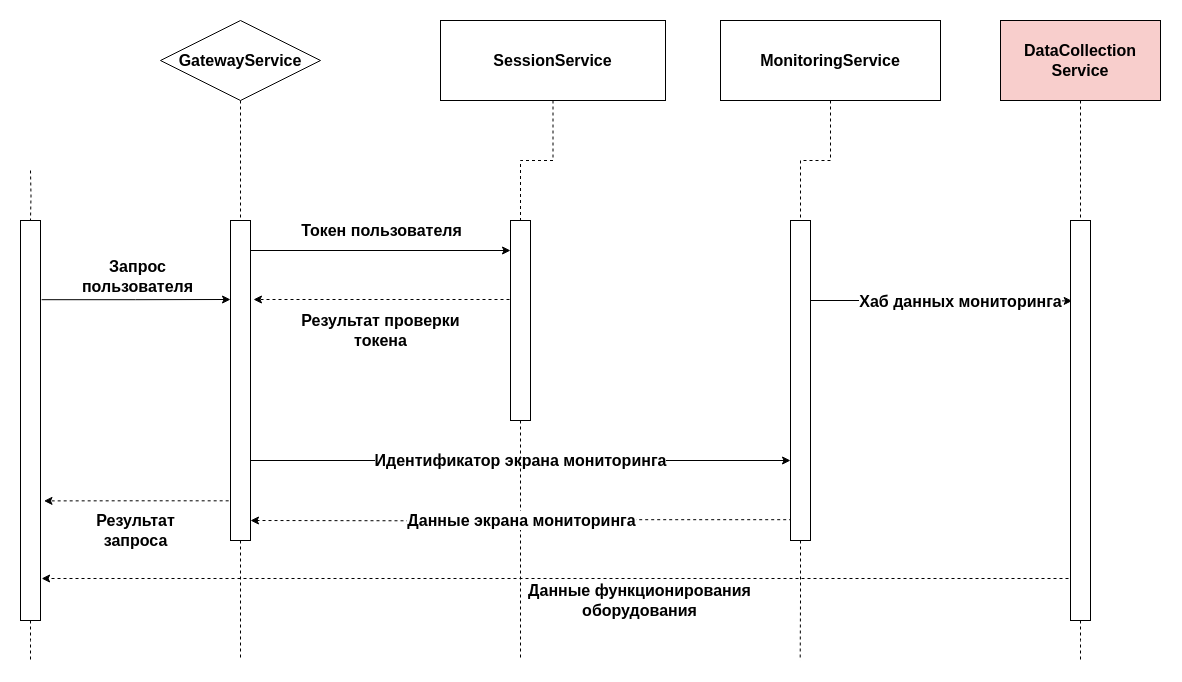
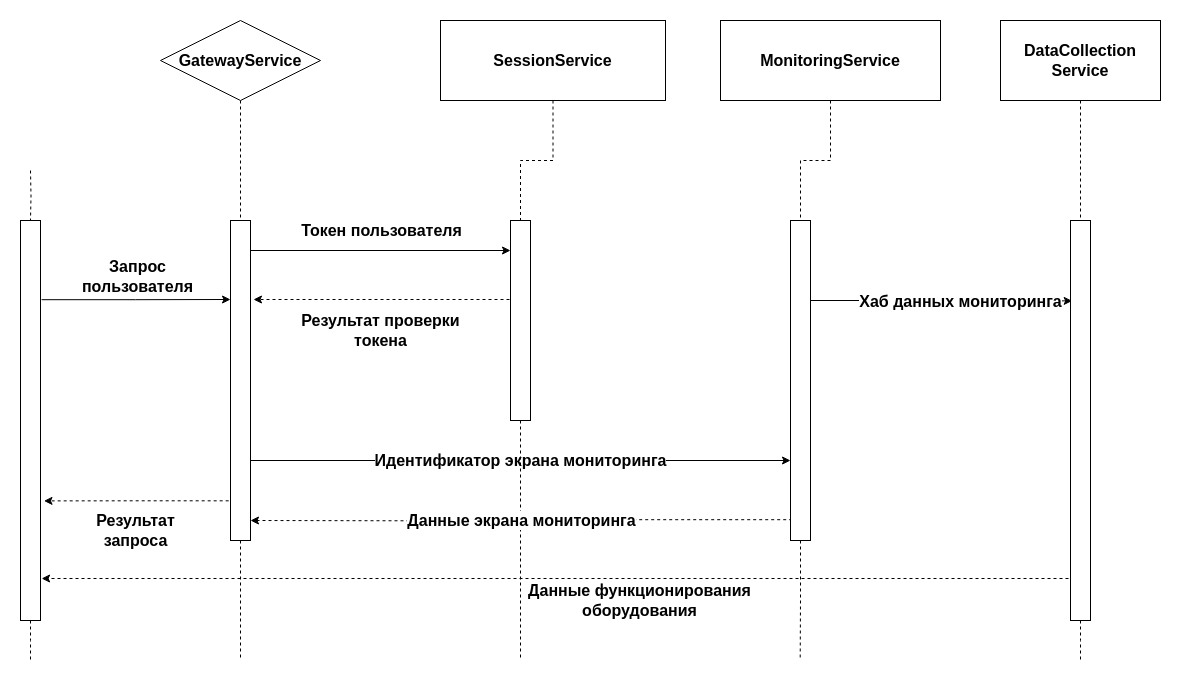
  <mxCell id="0" />
  <mxCell id="1" parent="0" />
  <mxCell id="2" style="edgeStyle=orthogonalEdgeStyle;rounded=0;orthogonalLoop=1;jettySize=auto;html=1;endArrow=none;endFill=0;dashed=1;fontSize=16;fontStyle=1" edge="1" parent="1" target="5"><mxGeometry relative="1" as="geometry"><mxPoint x="30" y="170" as="sourcePoint" /></mxGeometry></mxCell>
  <mxCell id="3" style="edgeStyle=orthogonalEdgeStyle;rounded=0;orthogonalLoop=1;jettySize=auto;html=1;exitX=0.5;exitY=1;exitDx=0;exitDy=0;dashed=1;endArrow=none;endFill=0;fontSize=16;fontStyle=1" edge="1" parent="1" source="5"><mxGeometry relative="1" as="geometry"><mxPoint x="30" y="660" as="targetPoint" /></mxGeometry></mxCell>
  <mxCell id="4" value="Запрос&lt;br&gt;пользователя" style="edgeStyle=orthogonalEdgeStyle;rounded=0;orthogonalLoop=1;jettySize=auto;html=1;exitX=1.056;exitY=0.198;exitDx=0;exitDy=0;endArrow=classic;endFill=1;fontSize=16;fontStyle=1;exitPerimeter=0;" edge="1" parent="1" source="5"><mxGeometry x="0.019" y="-22" relative="1" as="geometry"><mxPoint x="230" y="299" as="targetPoint" /><mxPoint y="-45" as="offset" /></mxGeometry></mxCell>
  <mxCell id="5" value="" style="rounded=0;whiteSpace=wrap;html=1;fontSize=16;fontStyle=1" vertex="1" parent="1"><mxGeometry x="20" y="220" width="20" height="400" as="geometry" /></mxCell>
  <mxCell id="6" style="edgeStyle=orthogonalEdgeStyle;rounded=0;orthogonalLoop=1;jettySize=auto;html=1;exitX=0.5;exitY=1;exitDx=0;exitDy=0;dashed=1;endArrow=none;endFill=0;fontSize=16;fontStyle=1" edge="1" parent="1" source="7" target="18"><mxGeometry relative="1" as="geometry" /></mxCell>
  <mxCell id="7" value="GatewayService" style="rhombus;whiteSpace=wrap;html=1;fontSize=16;fontStyle=1;" vertex="1" parent="1"><mxGeometry x="160" y="20" width="160" height="80" as="geometry" /></mxCell>
  <mxCell id="8" style="edgeStyle=orthogonalEdgeStyle;rounded=0;orthogonalLoop=1;jettySize=auto;html=1;exitX=0.5;exitY=1;exitDx=0;exitDy=0;dashed=1;endArrow=none;endFill=0;fontSize=16;fontStyle=1" edge="1" parent="1" source="9" target="21"><mxGeometry relative="1" as="geometry" /></mxCell>
  <mxCell id="9" value="SessionService" style="rounded=0;whiteSpace=wrap;html=1;fontSize=16;fontStyle=1" vertex="1" parent="1"><mxGeometry x="440" y="20" width="225" height="80" as="geometry" /></mxCell>
  <mxCell id="10" style="edgeStyle=orthogonalEdgeStyle;rounded=0;orthogonalLoop=1;jettySize=auto;html=1;exitX=0.5;exitY=1;exitDx=0;exitDy=0;dashed=1;endArrow=none;endFill=0;fontSize=16;fontStyle=1" edge="1" parent="1" source="11" target="25"><mxGeometry relative="1" as="geometry" /></mxCell>
  <mxCell id="11" value="MonitoringService" style="rounded=0;whiteSpace=wrap;html=1;fontSize=16;fontStyle=1" vertex="1" parent="1"><mxGeometry x="720" y="20" width="220" height="80" as="geometry" /></mxCell>
  <mxCell id="12" style="edgeStyle=orthogonalEdgeStyle;rounded=0;orthogonalLoop=1;jettySize=auto;html=1;exitX=0.5;exitY=1;exitDx=0;exitDy=0;dashed=1;endArrow=none;endFill=0;fontSize=16;fontStyle=1" edge="1" parent="1" source="13" target="28"><mxGeometry relative="1" as="geometry" /></mxCell>
- <mxCell id="13" value="DataCollection&lt;br&gt;Service" style="rounded=0;whiteSpace=wrap;html=1;fontSize=16;fontStyle=1;fillColor=#f8cecc;" vertex="1" parent="1"><mxGeometry x="1000" y="20" width="160" height="80" as="geometry" /></mxCell>
+ <mxCell id="13" value="DataCollection&lt;br&gt;Service" style="rounded=0;whiteSpace=wrap;html=1;fontSize=16;fontStyle=1" vertex="1" parent="1"><mxGeometry x="1000" y="20" width="160" height="80" as="geometry" /></mxCell>
  <mxCell id="14" value="Токен пользователя" style="edgeStyle=orthogonalEdgeStyle;rounded=0;orthogonalLoop=1;jettySize=auto;html=1;endArrow=classic;endFill=1;fontSize=16;fontStyle=1;" edge="1" parent="1"><mxGeometry y="20" relative="1" as="geometry"><mxPoint x="250" y="250" as="sourcePoint" /><mxPoint x="510" y="250" as="targetPoint" /><mxPoint x="1" as="offset" /></mxGeometry></mxCell>
  <mxCell id="15" value="Идентификатор экрана мониторинга" style="edgeStyle=orthogonalEdgeStyle;rounded=0;orthogonalLoop=1;jettySize=auto;html=1;entryX=0;entryY=0.75;entryDx=0;entryDy=0;endArrow=classic;endFill=1;fontSize=16;fontStyle=1;exitX=1;exitY=0.75;exitDx=0;exitDy=0;" edge="1" parent="1" source="18" target="25"><mxGeometry relative="1" as="geometry" /></mxCell>
  <mxCell id="16" style="edgeStyle=orthogonalEdgeStyle;rounded=0;orthogonalLoop=1;jettySize=auto;html=1;exitX=0.5;exitY=1;exitDx=0;exitDy=0;dashed=1;fontSize=16;endArrow=none;endFill=0;" edge="1" parent="1" source="18"><mxGeometry relative="1" as="geometry"><mxPoint x="240" y="660" as="targetPoint" /></mxGeometry></mxCell>
  <mxCell id="17" value="&lt;b&gt;Результат &lt;br&gt;запроса&lt;/b&gt;" style="edgeStyle=orthogonalEdgeStyle;rounded=0;orthogonalLoop=1;jettySize=auto;html=1;exitX=-0.091;exitY=0.876;exitDx=0;exitDy=0;entryX=1.174;entryY=0.701;entryDx=0;entryDy=0;dashed=1;fontSize=16;endArrow=classic;endFill=1;exitPerimeter=0;entryPerimeter=0;" edge="1" parent="1" source="18" target="5"><mxGeometry x="0.009" y="30" relative="1" as="geometry"><mxPoint as="offset" /></mxGeometry></mxCell>
  <mxCell id="18" value="" style="rounded=0;whiteSpace=wrap;html=1;fontSize=16;fontStyle=1" vertex="1" parent="1"><mxGeometry x="230" y="220" width="20" height="320" as="geometry" /></mxCell>
  <mxCell id="19" value="Результат проверки&lt;br&gt;токена" style="edgeStyle=orthogonalEdgeStyle;rounded=0;orthogonalLoop=1;jettySize=auto;html=1;endArrow=classic;endFill=1;dashed=1;fontSize=16;fontStyle=1" edge="1" parent="1"><mxGeometry x="0.008" y="31" relative="1" as="geometry"><mxPoint x="509" y="299" as="sourcePoint" /><mxPoint x="253" y="299" as="targetPoint" /><mxPoint as="offset" /></mxGeometry></mxCell>
  <mxCell id="20" style="edgeStyle=orthogonalEdgeStyle;rounded=0;orthogonalLoop=1;jettySize=auto;html=1;exitX=0.5;exitY=1;exitDx=0;exitDy=0;dashed=1;fontSize=16;endArrow=none;endFill=0;" edge="1" parent="1" source="21"><mxGeometry relative="1" as="geometry"><mxPoint x="520" y="660" as="targetPoint" /></mxGeometry></mxCell>
  <mxCell id="21" value="" style="rounded=0;whiteSpace=wrap;html=1;fontSize=16;fontStyle=1" vertex="1" parent="1"><mxGeometry x="510" y="220" width="20" height="200" as="geometry" /></mxCell>
  <mxCell id="22" value="Хаб данных мониторинга" style="edgeStyle=orthogonalEdgeStyle;rounded=0;orthogonalLoop=1;jettySize=auto;html=1;exitX=1;exitY=0.25;exitDx=0;exitDy=0;entryX=0.085;entryY=0.201;entryDx=0;entryDy=0;endArrow=classic;endFill=1;fontSize=16;fontStyle=1;entryPerimeter=0;" edge="1" parent="1" source="25" target="28"><mxGeometry x="-0.008" y="-20" relative="1" as="geometry"><mxPoint x="20" y="-19" as="offset" /></mxGeometry></mxCell>
  <mxCell id="23" value="Данные экрана мониторинга" style="edgeStyle=orthogonalEdgeStyle;rounded=0;orthogonalLoop=1;jettySize=auto;html=1;endArrow=classic;endFill=1;dashed=1;fontSize=16;fontStyle=1;exitX=0.085;exitY=0.935;exitDx=0;exitDy=0;exitPerimeter=0;" edge="1" parent="1" source="25"><mxGeometry relative="1" as="geometry"><mxPoint x="788" y="489" as="sourcePoint" /><mxPoint x="250" y="520" as="targetPoint" /></mxGeometry></mxCell>
  <mxCell id="24" style="edgeStyle=orthogonalEdgeStyle;rounded=0;orthogonalLoop=1;jettySize=auto;html=1;exitX=0.5;exitY=1;exitDx=0;exitDy=0;dashed=1;fontSize=16;endArrow=none;endFill=0;" edge="1" parent="1" source="25"><mxGeometry relative="1" as="geometry"><mxPoint x="799.69" y="660" as="targetPoint" /></mxGeometry></mxCell>
  <mxCell id="25" value="" style="rounded=0;whiteSpace=wrap;html=1;fontSize=16;fontStyle=1" vertex="1" parent="1"><mxGeometry x="790" y="220" width="20" height="320" as="geometry" /></mxCell>
  <mxCell id="26" style="edgeStyle=orthogonalEdgeStyle;rounded=0;orthogonalLoop=1;jettySize=auto;html=1;exitX=0.5;exitY=1;exitDx=0;exitDy=0;dashed=1;fontSize=16;endArrow=none;endFill=0;" edge="1" parent="1" source="28"><mxGeometry relative="1" as="geometry"><mxPoint x="1080" y="660" as="targetPoint" /></mxGeometry></mxCell>
  <mxCell id="27" value="&lt;b&gt;Данные функционирования&lt;br&gt;оборудования&lt;/b&gt;" style="edgeStyle=orthogonalEdgeStyle;rounded=0;orthogonalLoop=1;jettySize=auto;html=1;exitX=0;exitY=0.75;exitDx=0;exitDy=0;dashed=1;fontSize=16;endArrow=classic;endFill=1;entryX=1.056;entryY=0.895;entryDx=0;entryDy=0;entryPerimeter=0;" edge="1" parent="1" source="28" target="5"><mxGeometry x="-0.101" y="22" relative="1" as="geometry"><mxPoint x="260" y="578" as="targetPoint" /><Array as="points"><mxPoint x="1070" y="578" /></Array><mxPoint as="offset" /></mxGeometry></mxCell>
  <mxCell id="28" value="" style="rounded=0;whiteSpace=wrap;html=1;fontSize=16;fontStyle=1" vertex="1" parent="1"><mxGeometry x="1070" y="220" width="20" height="400" as="geometry" /></mxCell>
